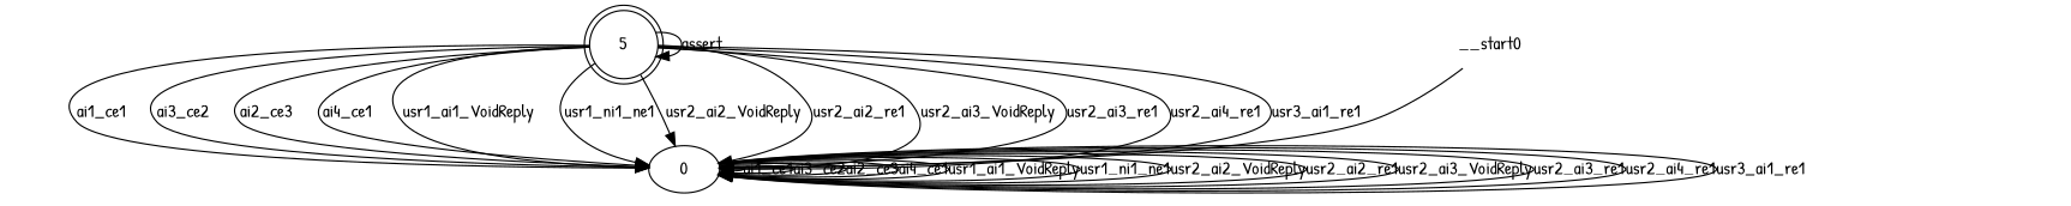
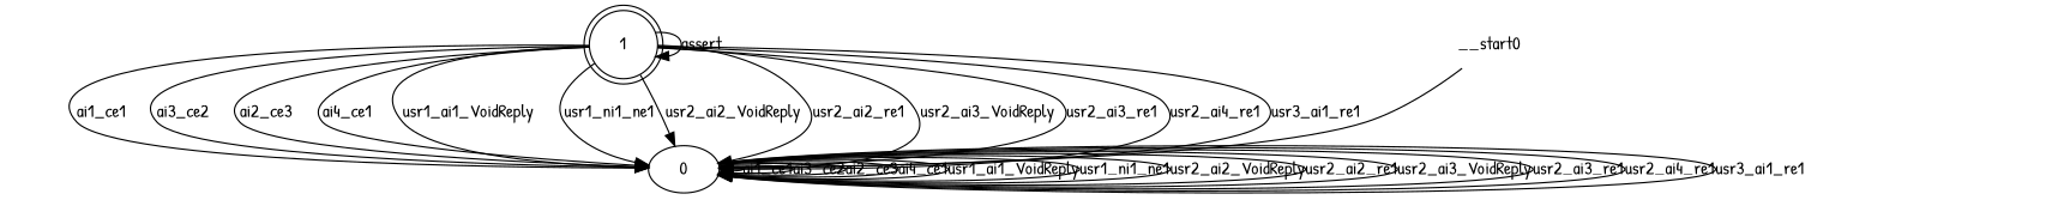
  digraph {
    fontname="Patrick Hand"
    node [fontname="Patrick Hand"]
    edge [fontname="Patrick Hand"]
    n1 [label=0]
-   n2 [label=5 shape=doublecircle]
+   n2 [label=1 shape=doublecircle]
    __start0 [shape=none]
    n1 -> n1 [label=ai1_ce1]
    n1 -> n1 [label=ai3_ce2]
    n1 -> n1 [label=ai2_ce3]
    n1 -> n1 [label=ai4_ce1]
    n1 -> n1 [label=usr1_ai1_VoidReply]
    n1 -> n1 [label=usr1_ni1_ne1]
    n1 -> n1 [label=usr2_ai2_VoidReply]
    n1 -> n1 [label=usr2_ai2_re1]
    n1 -> n1 [label=usr2_ai3_VoidReply]
    n1 -> n1 [label=usr2_ai3_re1]
    n1 -> n1 [label=usr2_ai4_re1]
    n1 -> n1 [label=usr3_ai1_re1]
    n2 -> n1 [label=ai1_ce1]
    n2 -> n1 [label=ai3_ce2]
    n2 -> n1 [label=ai2_ce3]
    n2 -> n1 [label=ai4_ce1]
    n2 -> n1 [label=usr1_ai1_VoidReply]
    n2 -> n1 [label=usr1_ni1_ne1]
    n2 -> n1 [label=usr2_ai2_VoidReply]
    n2 -> n1 [label=usr2_ai2_re1]
    n2 -> n1 [label=usr2_ai3_VoidReply]
    n2 -> n1 [label=usr2_ai3_re1]
    n2 -> n1 [label=usr2_ai4_re1]
    n2 -> n1 [label=usr3_ai1_re1]
    n2 -> n2 [label=assert]
    __start0 -> n1
  }
